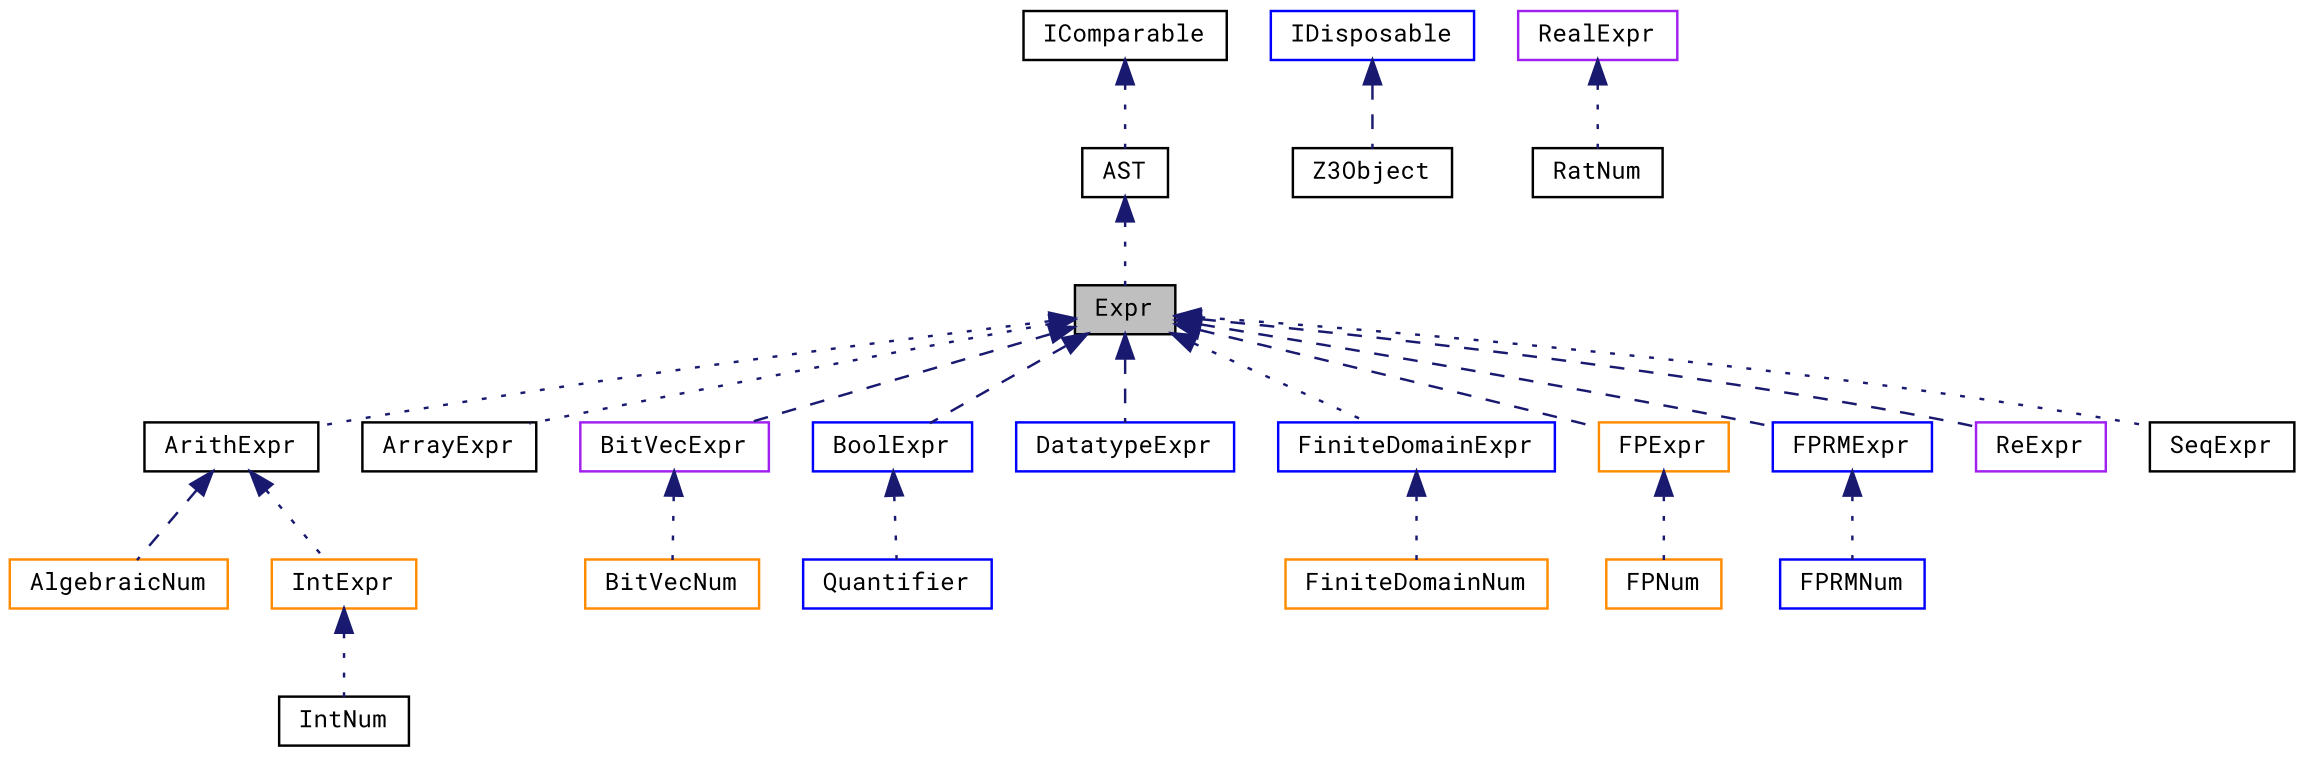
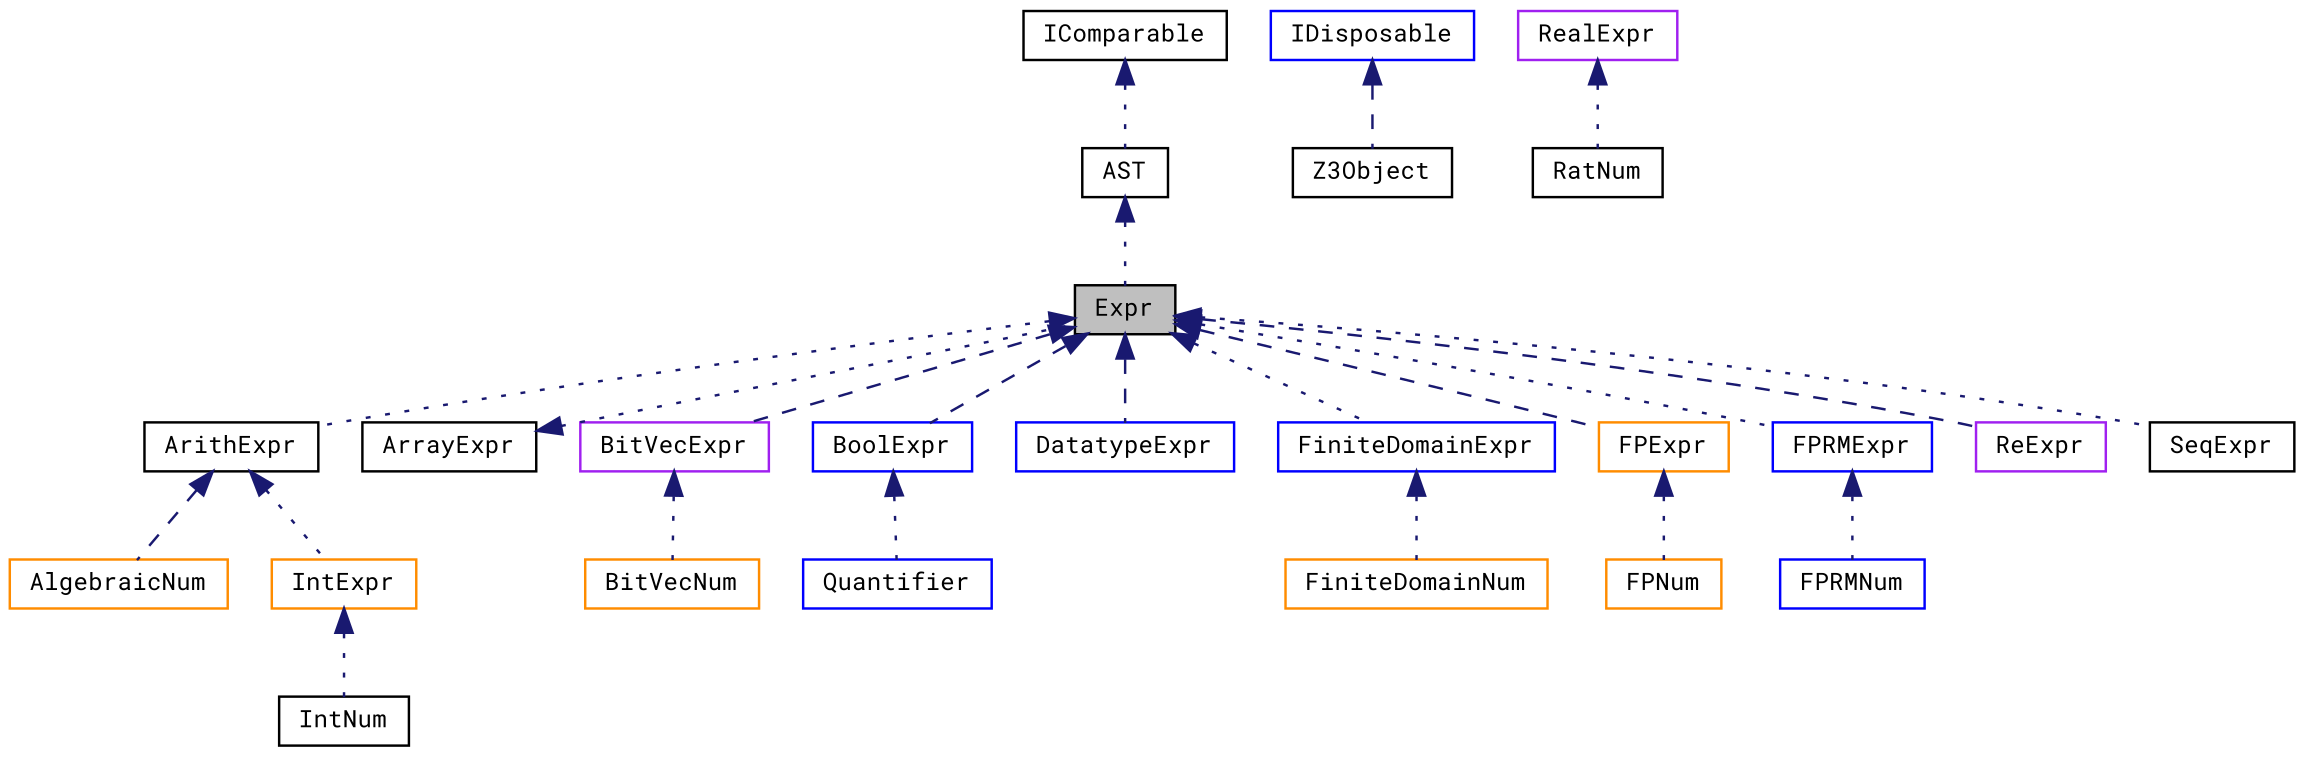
  digraph {
    fontname="Roboto Mono"
    rankdir=TB
    node [color=black fillcolor=white fontname="Roboto Mono" fontsize=10 shape=record style=filled]
    edge [color=midnightblue dir=back fontname="Roboto Mono" fontsize=10 labelfontname=Helvetica labelfontsize=10 style=dotted]
    n1 [fillcolor=grey75 fontcolor=black height=0.2 label=Expr width=0.4]
    n2 [height=0.2 label=ArithExpr width=0.4]
    n3 [height=0.2 label=ArrayExpr width=0.4]
    n4 [color=purple height=0.2 label=BitVecExpr width=0.4]
    n5 [color=blue height=0.2 label=BoolExpr width=0.4]
    n6 [color=blue height=0.2 label=DatatypeExpr width=0.4]
    n7 [color=blue height=0.2 label=FiniteDomainExpr width=0.4]
    n8 [color=darkorange height=0.2 label=FPExpr width=0.4]
    n9 [color=blue height=0.2 label=FPRMExpr width=0.4]
    n10 [color=purple height=0.2 label=ReExpr width=0.4]
    n11 [height=0.2 label=SeqExpr width=0.4]
    n12 [color=darkorange height=0.2 label=AlgebraicNum width=0.4]
    n13 [color=darkorange height=0.2 label=IntExpr width=0.4]
    n14 [color=darkorange height=0.2 label=BitVecNum width=0.4]
    n15 [color=blue height=0.2 label=Quantifier width=0.4]
    n16 [color=darkorange height=0.2 label=FiniteDomainNum width=0.4]
    n17 [color=darkorange height=0.2 label=FPNum width=0.4]
    n18 [color=blue height=0.2 label=FPRMNum width=0.4]
    n19 [height=0.2 label=AST width=0.4]
    n20 [height=0.2 label=Z3Object width=0.4]
    n21 [color=blue height=0.2 label=IDisposable width=0.4]
    n22 [height=0.2 label=IComparable width=0.4]
    n23 [height=0.2 label=IntNum width=0.4]
    n24 [color=purple height=0.2 label=RealExpr width=0.4]
    n25 [height=0.2 label=RatNum width=0.4]
    n1 -> n2
-   n1 -> n3
+   n3 -> n1
    n1 -> n4 [style=dashed]
    n1 -> n5 [style=dashed]
    n1 -> n6 [style=dashed]
    n1 -> n7
    n1 -> n8 [style=dashed]
-   n1 -> n9 [style=dashed]
+   n1 -> n9
    n1 -> n10 [style=dashed]
    n1 -> n11
    n2 -> n12 [style=dashed]
    n2 -> n13
    n4 -> n14
    n5 -> n15
    n7 -> n16
    n8 -> n17
    n9 -> n18
    n13 -> n23
    n19 -> n1
    n21 -> n20 [style=dashed]
    n22 -> n19
    n24 -> n25
  }
